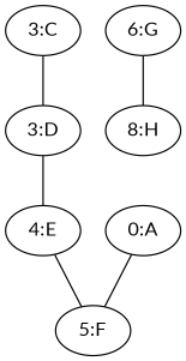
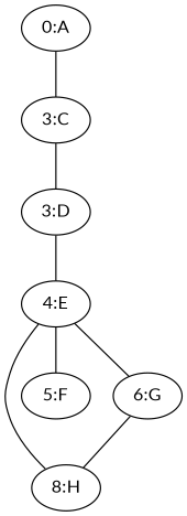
  graph {
    fontname=Lato
    node [fontname=Lato]
    edge [fontname=Lato]
    n1 [label="3:C"]
    "0:A"
    "3:D"
    "4:E"
    n5 [label="8:H"]
    "5:F"
    "6:G"
    n1 -- "3:D"
-   "0:A" -- "5:F"
+   "0:A" -- n1
    "3:D" -- "4:E"
+   "4:E" -- n5
    "4:E" -- "5:F"
+   "4:E" -- "6:G"
    "6:G" -- n5
  }
